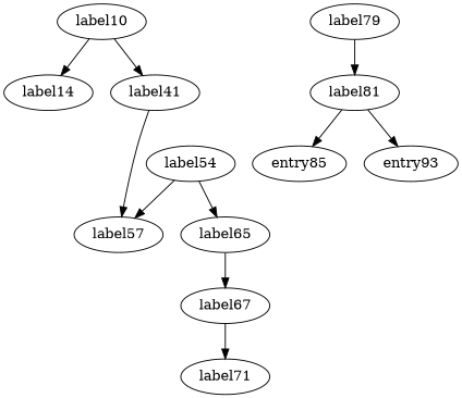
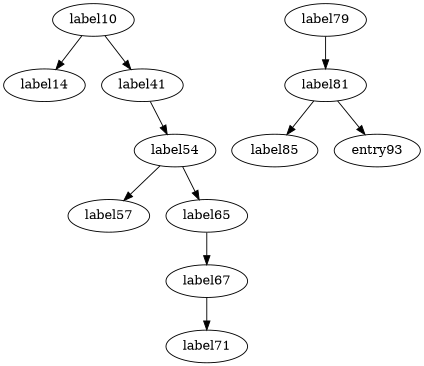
  digraph {
    label10
    label14
    label41
    n4 [label=label54]
    label57
    label65
    label67
    label71
    label79
    label81
-   label85 [label=entry85]
+   label85
    n12 [label=entry93]
    label10 -> label14
    label10 -> label41
-   label41 -> label57
+   label41 -> n4
    n4 -> label57
    n4 -> label65
    label65 -> label67
    label67 -> label71
    label79 -> label81
    label81 -> label85
    label81 -> n12
  }
